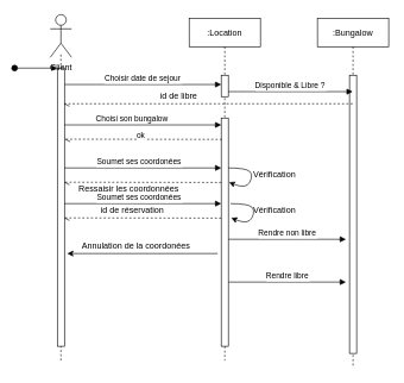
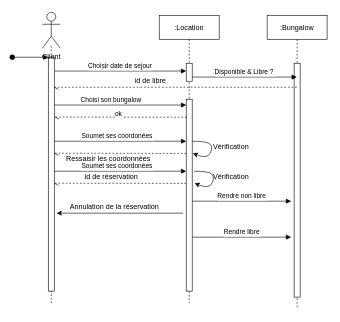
  <mxCell id="0" />
  <mxCell id="1" parent="0" />
  <mxCell id="2" value="" style="endArrow=none;dashed=1;html=1;" edge="1" parent="1"><mxGeometry width="50" height="50" relative="1" as="geometry"><mxPoint x="85" y="505" as="sourcePoint" /><mxPoint x="85" y="75" as="targetPoint" /></mxGeometry></mxCell>
  <mxCell id="3" value=":Bungalow" style="shape=umlLifeline;perimeter=lifelinePerimeter;container=1;collapsible=0;recursiveResize=0;rounded=0;shadow=0;strokeWidth=1;" parent="1" vertex="1"><mxGeometry x="445" y="25" width="100" height="490" as="geometry" /></mxCell>
  <mxCell id="4" value="" style="points=[];perimeter=orthogonalPerimeter;rounded=0;shadow=0;strokeWidth=1;" parent="3" vertex="1"><mxGeometry x="45" y="80" width="10" height="390" as="geometry" /></mxCell>
  <mxCell id="5" value="Rendre libre" style="verticalAlign=bottom;endArrow=block;shadow=0;strokeWidth=1;" edge="1" parent="3"><mxGeometry relative="1" as="geometry"><mxPoint x="-125.0" y="370" as="sourcePoint" /><mxPoint x="40" y="370" as="targetPoint" /><Array as="points"><mxPoint x="-70" y="370" /><mxPoint x="-50" y="370" /><mxPoint x="-20" y="370" /></Array></mxGeometry></mxCell>
  <mxCell id="6" value="Choisir date de sejour" style="verticalAlign=bottom;endArrow=block;shadow=0;strokeWidth=1;" parent="1" edge="1"><mxGeometry relative="1" as="geometry"><mxPoint x="90" y="118" as="sourcePoint" /><mxPoint x="310" y="118" as="targetPoint" /><Array as="points"><mxPoint x="145" y="118" /><mxPoint x="165" y="118" /><mxPoint x="195" y="118" /></Array></mxGeometry></mxCell>
  <mxCell id="7" value="" style="points=[];perimeter=orthogonalPerimeter;rounded=0;shadow=0;strokeWidth=1;" parent="1" vertex="1"><mxGeometry x="80" y="95" width="10" height="390" as="geometry" /></mxCell>
  <mxCell id="8" value="" style="verticalAlign=bottom;startArrow=oval;endArrow=block;startSize=8;shadow=0;strokeWidth=1;" parent="1" target="7" edge="1"><mxGeometry x="120" y="80" as="geometry"><mxPoint x="20" y="95" as="sourcePoint" /></mxGeometry></mxCell>
  <mxCell id="9" value="Client" style="shape=umlActor;verticalLabelPosition=bottom;verticalAlign=top;html=1;outlineConnect=0;" vertex="1" parent="1"><mxGeometry x="70" y="20" width="30" height="60" as="geometry" /></mxCell>
  <mxCell id="10" value=":Location" style="shape=umlLifeline;perimeter=lifelinePerimeter;container=1;collapsible=0;recursiveResize=0;rounded=0;shadow=0;strokeWidth=1;" vertex="1" parent="1"><mxGeometry x="265" y="25" width="100" height="480" as="geometry" /></mxCell>
  <mxCell id="11" value="" style="points=[];perimeter=orthogonalPerimeter;rounded=0;shadow=0;strokeWidth=1;" vertex="1" parent="10"><mxGeometry x="45" y="80" width="10" height="30" as="geometry" /></mxCell>
  <mxCell id="12" value="" style="points=[];perimeter=orthogonalPerimeter;rounded=0;shadow=0;strokeWidth=1;" vertex="1" parent="10"><mxGeometry x="45" y="140" width="10" height="320" as="geometry" /></mxCell>
  <mxCell id="13" value="" style="endArrow=openAsync;html=1;dashed=1;endFill=0;entryX=1.5;entryY=0.309;entryDx=0;entryDy=0;entryPerimeter=0;" edge="1" parent="10"><mxGeometry width="50" height="50" relative="1" as="geometry"><mxPoint x="46" y="170" as="sourcePoint" /><mxPoint x="-174.0" y="169.66" as="targetPoint" /></mxGeometry></mxCell>
  <mxCell id="14" value="ok" style="edgeLabel;html=1;align=center;verticalAlign=middle;resizable=0;points=[];" vertex="1" connectable="0" parent="13"><mxGeometry x="-0.171" y="-2" relative="1" as="geometry"><mxPoint x="-24" y="-3" as="offset" /></mxGeometry></mxCell>
  <mxCell id="15" value="" style="curved=1;endArrow=classic;html=1;" edge="1" parent="10"><mxGeometry width="50" height="50" relative="1" as="geometry"><mxPoint x="55" y="210" as="sourcePoint" /><mxPoint x="56" y="230" as="targetPoint" /><Array as="points"><mxPoint x="80" y="210" /><mxPoint x="90" y="220" /><mxPoint x="80" y="240" /></Array></mxGeometry></mxCell>
  <mxCell id="16" value="Soumet ses coordonées" style="verticalAlign=bottom;endArrow=block;shadow=0;strokeWidth=1;" edge="1" parent="10"><mxGeometry x="-0.045" relative="1" as="geometry"><mxPoint x="-175.0" y="260" as="sourcePoint" /><mxPoint x="45" y="260" as="targetPoint" /><Array as="points"><mxPoint x="-120" y="260" /><mxPoint x="-100" y="260" /><mxPoint x="-70" y="260" /></Array><mxPoint as="offset" /></mxGeometry></mxCell>
  <mxCell id="17" value="" style="curved=1;endArrow=classic;html=1;" edge="1" parent="10"><mxGeometry width="50" height="50" relative="1" as="geometry"><mxPoint x="58" y="260" as="sourcePoint" /><mxPoint x="59" y="280" as="targetPoint" /><Array as="points"><mxPoint x="83" y="260" /><mxPoint x="93" y="270" /><mxPoint x="83" y="290" /></Array></mxGeometry></mxCell>
  <mxCell id="18" value="Disponible &amp; Libre ?" style="verticalAlign=bottom;endArrow=block;shadow=0;strokeWidth=1;" edge="1" parent="1" target="3"><mxGeometry relative="1" as="geometry"><mxPoint x="320" y="128" as="sourcePoint" /><mxPoint x="485" y="128" as="targetPoint" /><Array as="points"><mxPoint x="333" y="128" /><mxPoint x="353" y="128" /><mxPoint x="383" y="128" /></Array></mxGeometry></mxCell>
  <mxCell id="19" value="id de libre" style="text;html=1;align=center;verticalAlign=middle;resizable=0;points=[];autosize=1;strokeColor=none;fillColor=none;" vertex="1" parent="1"><mxGeometry x="200" y="125" width="100" height="20" as="geometry" /></mxCell>
  <mxCell id="20" value="Choisi son bungalow" style="verticalAlign=bottom;endArrow=block;shadow=0;strokeWidth=1;" edge="1" parent="1"><mxGeometry x="-0.136" relative="1" as="geometry"><mxPoint x="90" y="174.66" as="sourcePoint" /><mxPoint x="310" y="174.66" as="targetPoint" /><Array as="points"><mxPoint x="145" y="174.66" /><mxPoint x="165" y="174.66" /><mxPoint x="195" y="174.66" /></Array><mxPoint as="offset" /></mxGeometry></mxCell>
  <mxCell id="21" value="Soumet ses coordonées" style="verticalAlign=bottom;endArrow=block;shadow=0;strokeWidth=1;" edge="1" parent="1"><mxGeometry x="-0.045" relative="1" as="geometry"><mxPoint x="90" y="235" as="sourcePoint" /><mxPoint x="310" y="235" as="targetPoint" /><Array as="points"><mxPoint x="145" y="235" /><mxPoint x="165" y="235" /><mxPoint x="195" y="235" /></Array><mxPoint as="offset" /></mxGeometry></mxCell>
  <mxCell id="22" value="" style="endArrow=openAsync;html=1;dashed=1;endFill=0;entryX=1.5;entryY=0.309;entryDx=0;entryDy=0;entryPerimeter=0;" edge="1" parent="1"><mxGeometry width="50" height="50" relative="1" as="geometry"><mxPoint x="310" y="255.34" as="sourcePoint" /><mxPoint x="90" y="255" as="targetPoint" /></mxGeometry></mxCell>
  <mxCell id="23" value="&lt;div&gt;Ressaisir les coordonnées&lt;br&gt;&lt;/div&gt;" style="text;html=1;align=center;verticalAlign=middle;resizable=0;points=[];autosize=1;strokeColor=none;fillColor=none;" vertex="1" parent="1"><mxGeometry x="105" y="255" width="150" height="20" as="geometry" /></mxCell>
  <mxCell id="24" value="Vérification" style="text;html=1;strokeColor=none;fillColor=none;align=center;verticalAlign=middle;whiteSpace=wrap;rounded=0;" vertex="1" parent="1"><mxGeometry x="365" y="235" width="40" height="20" as="geometry" /></mxCell>
  <mxCell id="25" value="" style="endArrow=openAsync;html=1;dashed=1;endFill=0;" edge="1" parent="1" source="3" target="7"><mxGeometry width="50" height="50" relative="1" as="geometry"><mxPoint x="265" y="235" as="sourcePoint" /><mxPoint x="315" y="185" as="targetPoint" /><Array as="points"><mxPoint x="365" y="145" /></Array></mxGeometry></mxCell>
  <mxCell id="26" value="Vérification" style="text;html=1;strokeColor=none;fillColor=none;align=center;verticalAlign=middle;whiteSpace=wrap;rounded=0;" vertex="1" parent="1"><mxGeometry x="365" y="285" width="40" height="20" as="geometry" /></mxCell>
  <mxCell id="27" value="" style="endArrow=openAsync;html=1;dashed=1;endFill=0;entryX=1.5;entryY=0.309;entryDx=0;entryDy=0;entryPerimeter=0;" edge="1" parent="1"><mxGeometry width="50" height="50" relative="1" as="geometry"><mxPoint x="310" y="305.34" as="sourcePoint" /><mxPoint x="90" y="305" as="targetPoint" /></mxGeometry></mxCell>
  <mxCell id="28" value="&lt;div&gt;id de réservation&lt;br&gt;&lt;/div&gt;" style="text;html=1;align=center;verticalAlign=middle;resizable=0;points=[];autosize=1;strokeColor=none;fillColor=none;" vertex="1" parent="1"><mxGeometry x="135" y="285" width="100" height="20" as="geometry" /></mxCell>
- <mxCell id="29" value="Annulation de la coordonées" style="text;html=1;align=center;verticalAlign=middle;resizable=0;points=[];autosize=1;strokeColor=none;fillColor=none;" vertex="1" parent="1"><mxGeometry x="110" y="335" width="160" height="20" as="geometry" /></mxCell>
+ <mxCell id="29" value="Annulation de la réservation" style="text;html=1;align=center;verticalAlign=middle;resizable=0;points=[];autosize=1;strokeColor=none;fillColor=none;" vertex="1" parent="1"><mxGeometry x="110" y="335" width="160" height="20" as="geometry" /></mxCell>
  <mxCell id="30" value="Rendre non libre" style="verticalAlign=bottom;endArrow=block;shadow=0;strokeWidth=1;" edge="1" parent="1"><mxGeometry relative="1" as="geometry"><mxPoint x="320" y="335" as="sourcePoint" /><mxPoint x="485" y="335" as="targetPoint" /><Array as="points"><mxPoint x="375" y="335" /><mxPoint x="395" y="335" /><mxPoint x="425" y="335" /></Array></mxGeometry></mxCell>
  <mxCell id="31" value="" style="endArrow=classic;html=1;" edge="1" parent="1"><mxGeometry width="50" height="50" relative="1" as="geometry"><mxPoint x="305" y="355" as="sourcePoint" /><mxPoint x="94" y="355" as="targetPoint" /></mxGeometry></mxCell>
